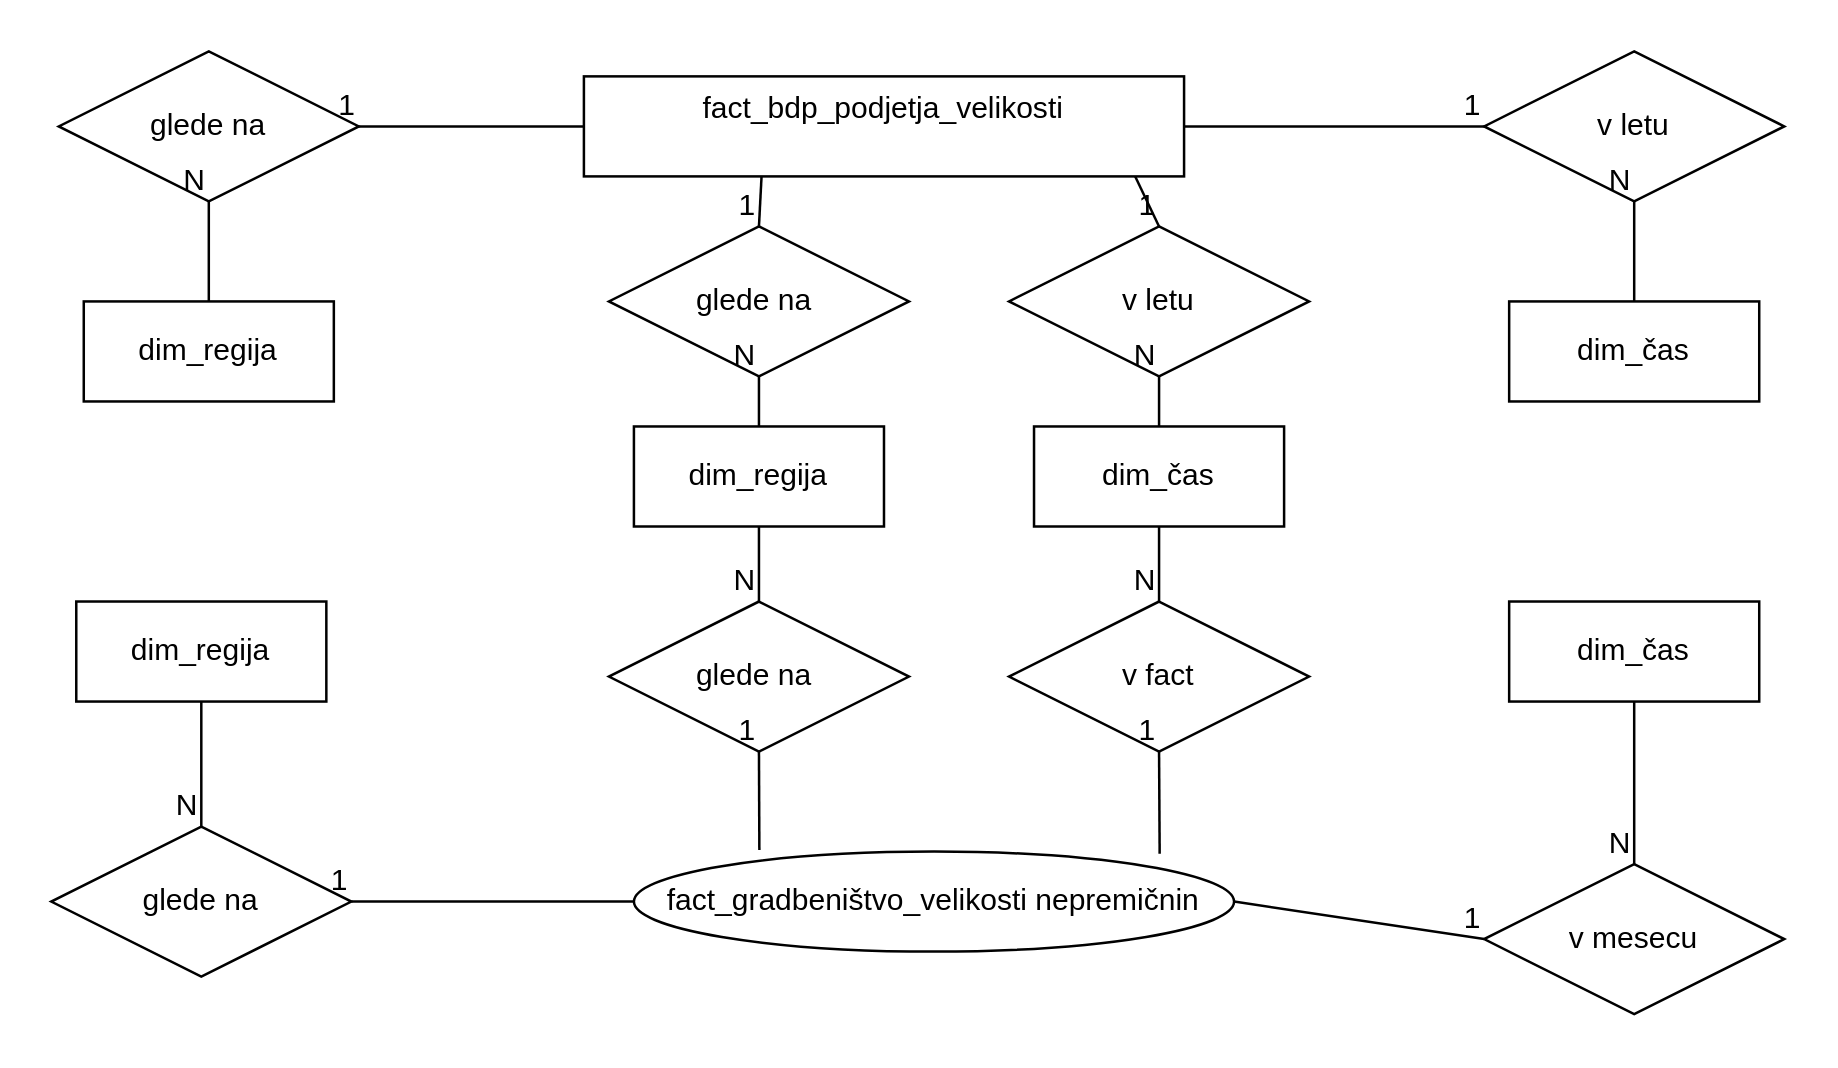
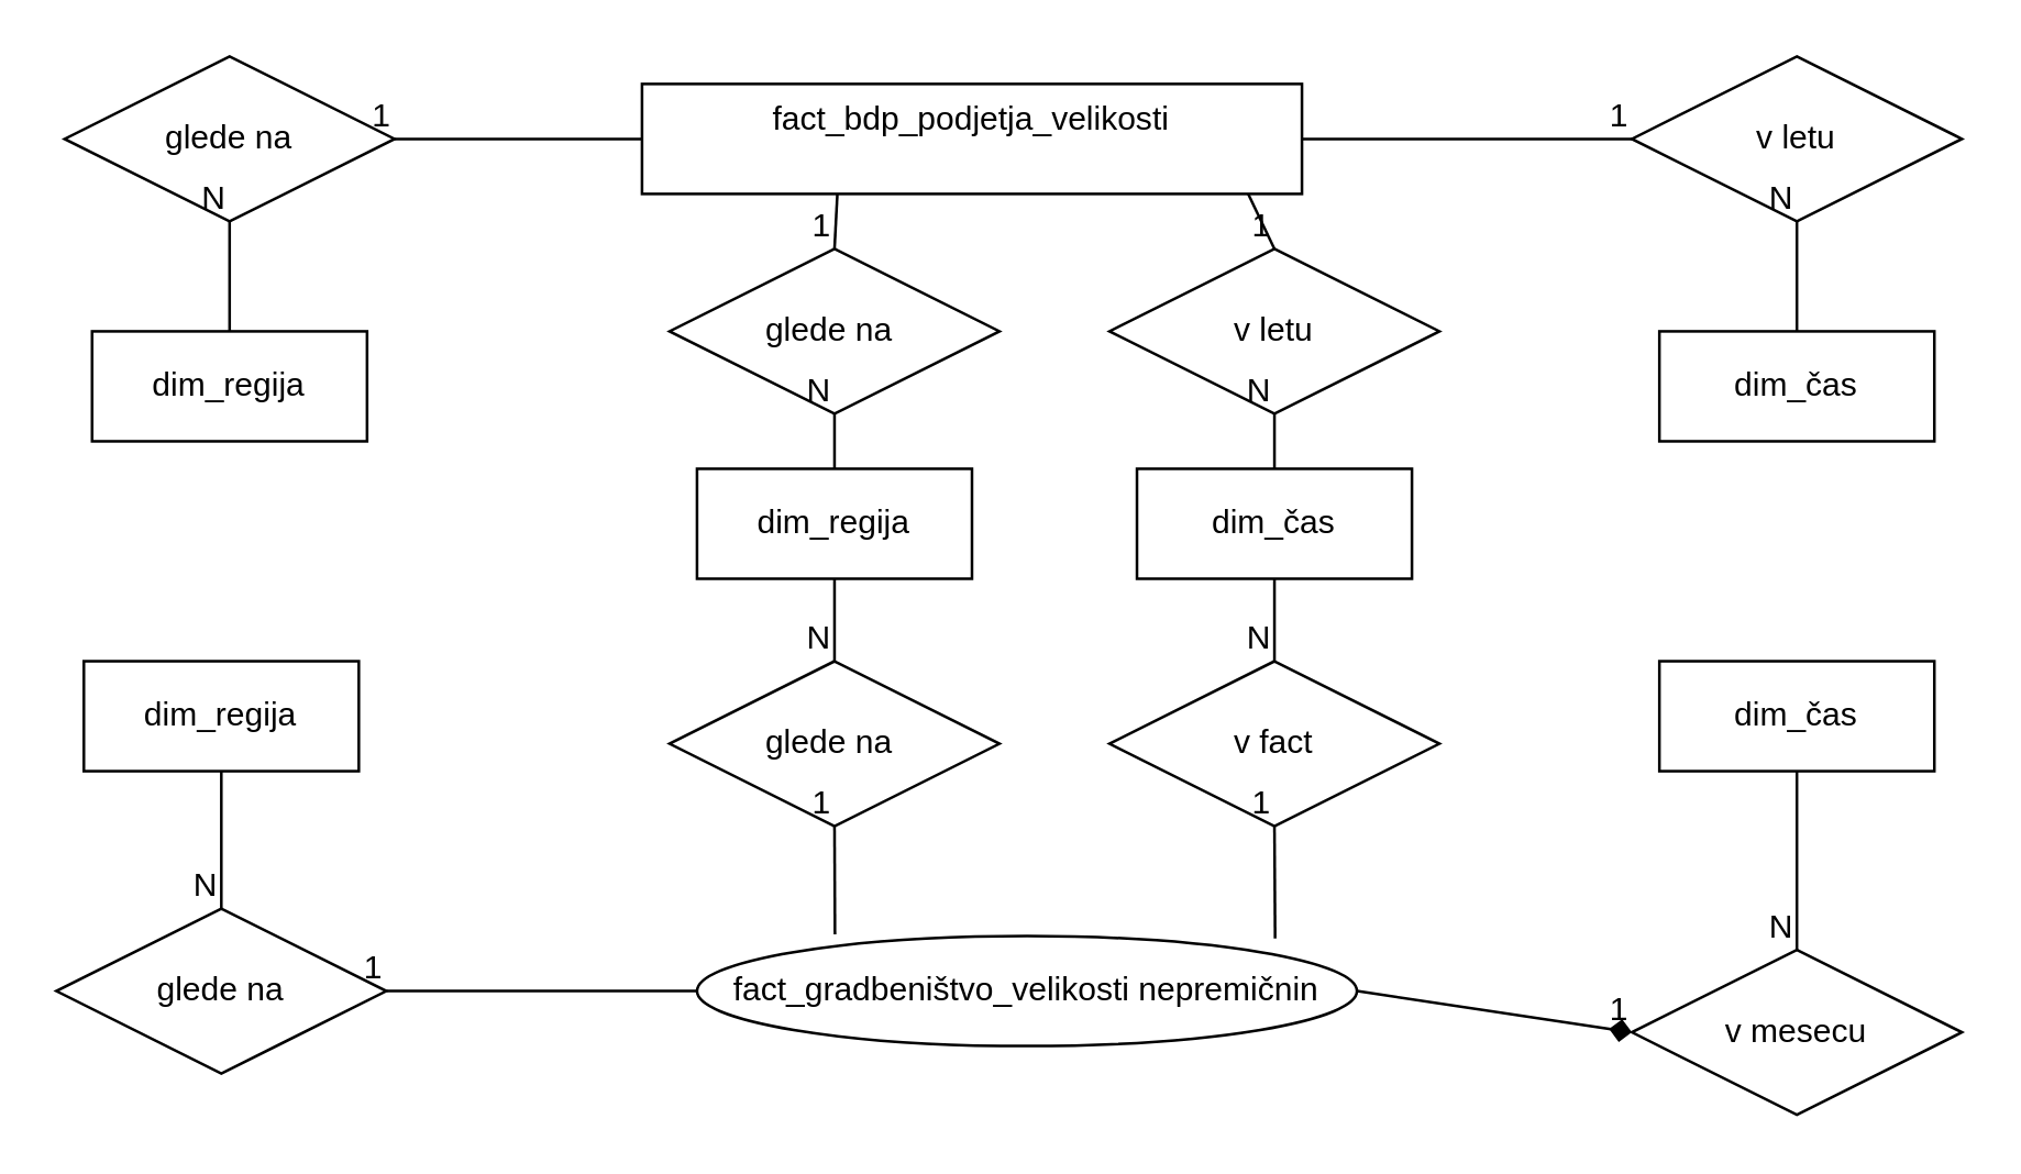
  <mxCell id="0" />
  <mxCell id="1" parent="0" />
  <mxCell id="2" value="dim_regija" style="whiteSpace=wrap;html=1;align=center;" parent="1" vertex="1"><mxGeometry x="33" y="120" width="100" height="40" as="geometry" /></mxCell>
  <mxCell id="3" value="dim_čas" style="whiteSpace=wrap;html=1;align=center;" parent="1" vertex="1"><mxGeometry x="603" y="120" width="100" height="40" as="geometry" /></mxCell>
  <mxCell id="4" value="glede na" style="shape=rhombus;perimeter=rhombusPerimeter;whiteSpace=wrap;html=1;align=center;" parent="1" vertex="1"><mxGeometry x="23" y="20" width="120" height="60" as="geometry" /></mxCell>
  <mxCell id="5" value="" style="endArrow=none;html=1;rounded=0;exitX=0;exitY=0.5;exitDx=0;exitDy=0;" parent="1" source="50" target="4" edge="1"><mxGeometry relative="1" as="geometry"><mxPoint x="43" y="120" as="sourcePoint" /><mxPoint x="203" y="120" as="targetPoint" /></mxGeometry></mxCell>
  <mxCell id="6" value="1" style="resizable=0;html=1;whiteSpace=wrap;align=right;verticalAlign=bottom;" parent="5" connectable="0" vertex="1"><mxGeometry x="1" relative="1" as="geometry" /></mxCell>
  <mxCell id="7" value="" style="endArrow=none;html=1;rounded=0;entryX=0.5;entryY=1;entryDx=0;entryDy=0;" parent="1" source="2" target="4" edge="1"><mxGeometry relative="1" as="geometry"><mxPoint x="263" y="180" as="sourcePoint" /><mxPoint x="423" y="180" as="targetPoint" /></mxGeometry></mxCell>
  <mxCell id="8" value="N" style="resizable=0;html=1;whiteSpace=wrap;align=right;verticalAlign=bottom;" parent="7" connectable="0" vertex="1"><mxGeometry x="1" relative="1" as="geometry" /></mxCell>
  <mxCell id="9" value="v letu" style="shape=rhombus;perimeter=rhombusPerimeter;whiteSpace=wrap;html=1;align=center;" parent="1" vertex="1"><mxGeometry x="593" y="20" width="120" height="60" as="geometry" /></mxCell>
  <mxCell id="10" value="" style="endArrow=none;html=1;rounded=0;exitX=1;exitY=0.5;exitDx=0;exitDy=0;entryX=0;entryY=0.5;entryDx=0;entryDy=0;" parent="1" source="50" target="9" edge="1"><mxGeometry relative="1" as="geometry"><mxPoint x="543" y="60" as="sourcePoint" /><mxPoint x="703" y="60" as="targetPoint" /></mxGeometry></mxCell>
  <mxCell id="11" value="1" style="resizable=0;html=1;whiteSpace=wrap;align=right;verticalAlign=bottom;" parent="10" connectable="0" vertex="1"><mxGeometry x="1" relative="1" as="geometry" /></mxCell>
  <mxCell id="12" value="" style="endArrow=none;html=1;rounded=0;exitX=0.5;exitY=0;exitDx=0;exitDy=0;entryX=0.5;entryY=1;entryDx=0;entryDy=0;" parent="1" source="3" target="9" edge="1"><mxGeometry relative="1" as="geometry"><mxPoint x="573" y="90" as="sourcePoint" /><mxPoint x="733" y="90" as="targetPoint" /></mxGeometry></mxCell>
  <mxCell id="13" value="N" style="resizable=0;html=1;whiteSpace=wrap;align=right;verticalAlign=bottom;" parent="12" connectable="0" vertex="1"><mxGeometry x="1" relative="1" as="geometry" /></mxCell>
  <mxCell id="14" value="fact_gradbeništvo_velikosti nepremičnin" style="ellipse;whiteSpace=wrap;html=1;align=center;" parent="1" vertex="1"><mxGeometry x="253" y="340" width="240" height="40" as="geometry" /></mxCell>
  <mxCell id="15" value="dim_čas" style="whiteSpace=wrap;html=1;align=center;" vertex="1" parent="1"><mxGeometry x="603" y="240" width="100" height="40" as="geometry" /></mxCell>
  <mxCell id="16" value="dim_regija" style="whiteSpace=wrap;html=1;align=center;" vertex="1" parent="1"><mxGeometry x="30" y="240" width="100" height="40" as="geometry" /></mxCell>
  <mxCell id="17" value="dim_regija" style="whiteSpace=wrap;html=1;align=center;" vertex="1" parent="1"><mxGeometry x="253" y="170" width="100" height="40" as="geometry" /></mxCell>
  <mxCell id="18" value="dim_čas" style="whiteSpace=wrap;html=1;align=center;" vertex="1" parent="1"><mxGeometry x="413" y="170" width="100" height="40" as="geometry" /></mxCell>
  <mxCell id="19" value="glede na&amp;nbsp;" style="shape=rhombus;perimeter=rhombusPerimeter;whiteSpace=wrap;html=1;align=center;" vertex="1" parent="1"><mxGeometry x="243" y="240" width="120" height="60" as="geometry" /></mxCell>
  <mxCell id="20" value="v fact" style="shape=rhombus;perimeter=rhombusPerimeter;whiteSpace=wrap;html=1;align=center;" vertex="1" parent="1"><mxGeometry x="403" y="240" width="120" height="60" as="geometry" /></mxCell>
  <mxCell id="21" value="v mesecu" style="shape=rhombus;perimeter=rhombusPerimeter;whiteSpace=wrap;html=1;align=center;" vertex="1" parent="1"><mxGeometry x="593" y="345" width="120" height="60" as="geometry" /></mxCell>
  <mxCell id="22" value="glede na" style="shape=rhombus;perimeter=rhombusPerimeter;whiteSpace=wrap;html=1;align=center;" vertex="1" parent="1"><mxGeometry x="20" y="330" width="120" height="60" as="geometry" /></mxCell>
  <mxCell id="23" value="v letu" style="shape=rhombus;perimeter=rhombusPerimeter;whiteSpace=wrap;html=1;align=center;" vertex="1" parent="1"><mxGeometry x="403" y="90" width="120" height="60" as="geometry" /></mxCell>
  <mxCell id="24" value="glede na&amp;nbsp;" style="shape=rhombus;perimeter=rhombusPerimeter;whiteSpace=wrap;html=1;align=center;" vertex="1" parent="1"><mxGeometry x="243" y="90" width="120" height="60" as="geometry" /></mxCell>
  <mxCell id="25" value="" style="endArrow=none;html=1;rounded=0;exitX=0.209;exitY=-0.015;exitDx=0;exitDy=0;exitPerimeter=0;entryX=0.5;entryY=1;entryDx=0;entryDy=0;" edge="1" parent="1" source="14" target="19"><mxGeometry relative="1" as="geometry"><mxPoint x="263" y="280" as="sourcePoint" /><mxPoint x="423" y="280" as="targetPoint" /></mxGeometry></mxCell>
  <mxCell id="26" value="1" style="resizable=0;html=1;whiteSpace=wrap;align=right;verticalAlign=bottom;" connectable="0" vertex="1" parent="25"><mxGeometry x="1" relative="1" as="geometry" /></mxCell>
  <mxCell id="27" value="" style="endArrow=none;html=1;rounded=0;exitX=0;exitY=0.5;exitDx=0;exitDy=0;entryX=1;entryY=0.5;entryDx=0;entryDy=0;" edge="1" parent="1" source="14" target="22"><mxGeometry relative="1" as="geometry"><mxPoint x="263" y="280" as="sourcePoint" /><mxPoint x="423" y="280" as="targetPoint" /></mxGeometry></mxCell>
  <mxCell id="28" value="1" style="resizable=0;html=1;whiteSpace=wrap;align=right;verticalAlign=bottom;" connectable="0" vertex="1" parent="27"><mxGeometry x="1" relative="1" as="geometry" /></mxCell>
  <mxCell id="29" value="" style="endArrow=none;html=1;rounded=0;exitX=0.876;exitY=0.022;exitDx=0;exitDy=0;exitPerimeter=0;" edge="1" parent="1" source="14"><mxGeometry relative="1" as="geometry"><mxPoint x="323" y="290" as="sourcePoint" /><mxPoint x="463" y="300" as="targetPoint" /></mxGeometry></mxCell>
  <mxCell id="30" value="1" style="resizable=0;html=1;whiteSpace=wrap;align=right;verticalAlign=bottom;" connectable="0" vertex="1" parent="29"><mxGeometry x="1" relative="1" as="geometry" /></mxCell>
- <mxCell id="31" value="" style="endArrow=none;html=1;rounded=0;exitX=1;exitY=0.5;exitDx=0;exitDy=0;entryX=0;entryY=0.5;entryDx=0;entryDy=0;" edge="1" parent="1" source="14" target="21"><mxGeometry relative="1" as="geometry"><mxPoint x="533" y="330" as="sourcePoint" /><mxPoint x="693" y="330" as="targetPoint" /></mxGeometry></mxCell>
+ <mxCell id="31" value="" style="endArrow=diamond;html=1;rounded=0;exitX=1;exitY=0.5;exitDx=0;exitDy=0;entryX=0;entryY=0.5;entryDx=0;entryDy=0;" edge="1" parent="1" source="14" target="21"><mxGeometry relative="1" as="geometry"><mxPoint x="533" y="330" as="sourcePoint" /><mxPoint x="693" y="330" as="targetPoint" /></mxGeometry></mxCell>
  <mxCell id="32" value="1" style="resizable=0;html=1;whiteSpace=wrap;align=right;verticalAlign=bottom;" connectable="0" vertex="1" parent="31"><mxGeometry x="1" relative="1" as="geometry" /></mxCell>
  <mxCell id="33" value="" style="endArrow=none;html=1;rounded=0;exitX=0.5;exitY=1;exitDx=0;exitDy=0;entryX=0.5;entryY=0;entryDx=0;entryDy=0;" edge="1" parent="1" source="15" target="21"><mxGeometry relative="1" as="geometry"><mxPoint x="533" y="330" as="sourcePoint" /><mxPoint x="693" y="330" as="targetPoint" /></mxGeometry></mxCell>
  <mxCell id="34" value="N" style="resizable=0;html=1;whiteSpace=wrap;align=right;verticalAlign=bottom;" connectable="0" vertex="1" parent="33"><mxGeometry x="1" relative="1" as="geometry" /></mxCell>
  <mxCell id="35" value="" style="endArrow=none;html=1;rounded=0;exitX=0.5;exitY=1;exitDx=0;exitDy=0;entryX=0.5;entryY=0;entryDx=0;entryDy=0;" edge="1" parent="1" source="16" target="22"><mxGeometry relative="1" as="geometry"><mxPoint x="3" y="320" as="sourcePoint" /><mxPoint x="163" y="320" as="targetPoint" /></mxGeometry></mxCell>
  <mxCell id="36" value="N" style="resizable=0;html=1;whiteSpace=wrap;align=right;verticalAlign=bottom;" connectable="0" vertex="1" parent="35"><mxGeometry x="1" relative="1" as="geometry" /></mxCell>
  <mxCell id="37" value="" style="endArrow=none;html=1;rounded=0;exitX=0.5;exitY=0;exitDx=0;exitDy=0;" edge="1" parent="1" source="17"><mxGeometry relative="1" as="geometry"><mxPoint x="233" y="170" as="sourcePoint" /><mxPoint x="303" y="150" as="targetPoint" /></mxGeometry></mxCell>
  <mxCell id="38" value="N" style="resizable=0;html=1;whiteSpace=wrap;align=right;verticalAlign=bottom;" connectable="0" vertex="1" parent="37"><mxGeometry x="1" relative="1" as="geometry" /></mxCell>
  <mxCell id="39" value="" style="endArrow=none;html=1;rounded=0;entryX=0.5;entryY=0;entryDx=0;entryDy=0;exitX=0.5;exitY=1;exitDx=0;exitDy=0;exitPerimeter=0;" edge="1" parent="1" source="17" target="19"><mxGeometry relative="1" as="geometry"><mxPoint x="303" y="210" as="sourcePoint" /><mxPoint x="393" y="170" as="targetPoint" /></mxGeometry></mxCell>
  <mxCell id="40" value="N" style="resizable=0;html=1;whiteSpace=wrap;align=right;verticalAlign=bottom;" connectable="0" vertex="1" parent="39"><mxGeometry x="1" relative="1" as="geometry" /></mxCell>
  <mxCell id="41" value="" style="endArrow=none;html=1;rounded=0;exitX=0.5;exitY=0;exitDx=0;exitDy=0;entryX=0.5;entryY=1;entryDx=0;entryDy=0;" edge="1" parent="1" source="18" target="23"><mxGeometry relative="1" as="geometry"><mxPoint x="383" y="140" as="sourcePoint" /><mxPoint x="543" y="140" as="targetPoint" /></mxGeometry></mxCell>
  <mxCell id="42" value="N" style="resizable=0;html=1;whiteSpace=wrap;align=right;verticalAlign=bottom;" connectable="0" vertex="1" parent="41"><mxGeometry x="1" relative="1" as="geometry" /></mxCell>
  <mxCell id="43" value="" style="endArrow=none;html=1;rounded=0;exitX=0.5;exitY=1;exitDx=0;exitDy=0;entryX=0.5;entryY=0;entryDx=0;entryDy=0;" edge="1" parent="1" source="18" target="20"><mxGeometry relative="1" as="geometry"><mxPoint x="383" y="140" as="sourcePoint" /><mxPoint x="543" y="140" as="targetPoint" /></mxGeometry></mxCell>
  <mxCell id="44" value="N" style="resizable=0;html=1;whiteSpace=wrap;align=right;verticalAlign=bottom;" connectable="0" vertex="1" parent="43"><mxGeometry x="1" relative="1" as="geometry" /></mxCell>
  <mxCell id="45" value="" style="endArrow=none;html=1;rounded=0;entryX=0.5;entryY=0;entryDx=0;entryDy=0;exitX=0.918;exitY=0.994;exitDx=0;exitDy=0;exitPerimeter=0;" edge="1" parent="1" source="50" target="23"><mxGeometry relative="1" as="geometry"><mxPoint x="413" y="89.39" as="sourcePoint" /><mxPoint x="463" y="89" as="targetPoint" /></mxGeometry></mxCell>
  <mxCell id="46" value="1" style="resizable=0;html=1;whiteSpace=wrap;align=right;verticalAlign=bottom;" connectable="0" vertex="1" parent="45"><mxGeometry x="1" relative="1" as="geometry" /></mxCell>
  <mxCell id="47" value="" style="endArrow=none;html=1;rounded=0;" edge="1" parent="1" source="50"><mxGeometry relative="1" as="geometry"><mxPoint x="243" y="70" as="sourcePoint" /><mxPoint x="403" y="70" as="targetPoint" /></mxGeometry></mxCell>
  <mxCell id="48" value="1" style="resizable=0;html=1;whiteSpace=wrap;align=right;verticalAlign=bottom;" connectable="0" vertex="1" parent="47"><mxGeometry x="1" relative="1" as="geometry" /></mxCell>
  <mxCell id="49" value="" style="endArrow=none;html=1;rounded=0;" edge="1" parent="1" target="50"><mxGeometry relative="1" as="geometry"><mxPoint x="243" y="70" as="sourcePoint" /><mxPoint x="403" y="70" as="targetPoint" /></mxGeometry></mxCell>
  <mxCell id="50" value="fact_bdp_podjetja_velikosti&lt;div&gt;&lt;br&gt;&lt;/div&gt;" style="whiteSpace=wrap;html=1;align=center;" parent="1" vertex="1"><mxGeometry x="233" y="30" width="240" height="40" as="geometry" /></mxCell>
  <mxCell id="51" value="" style="endArrow=none;html=1;rounded=0;exitX=0.296;exitY=0.998;exitDx=0;exitDy=0;exitPerimeter=0;entryX=0.5;entryY=0;entryDx=0;entryDy=0;" edge="1" parent="1" source="50" target="24"><mxGeometry relative="1" as="geometry"><mxPoint x="223" y="110" as="sourcePoint" /><mxPoint x="383" y="110" as="targetPoint" /></mxGeometry></mxCell>
  <mxCell id="52" value="1" style="resizable=0;html=1;whiteSpace=wrap;align=right;verticalAlign=bottom;" connectable="0" vertex="1" parent="51"><mxGeometry x="1" relative="1" as="geometry" /></mxCell>
